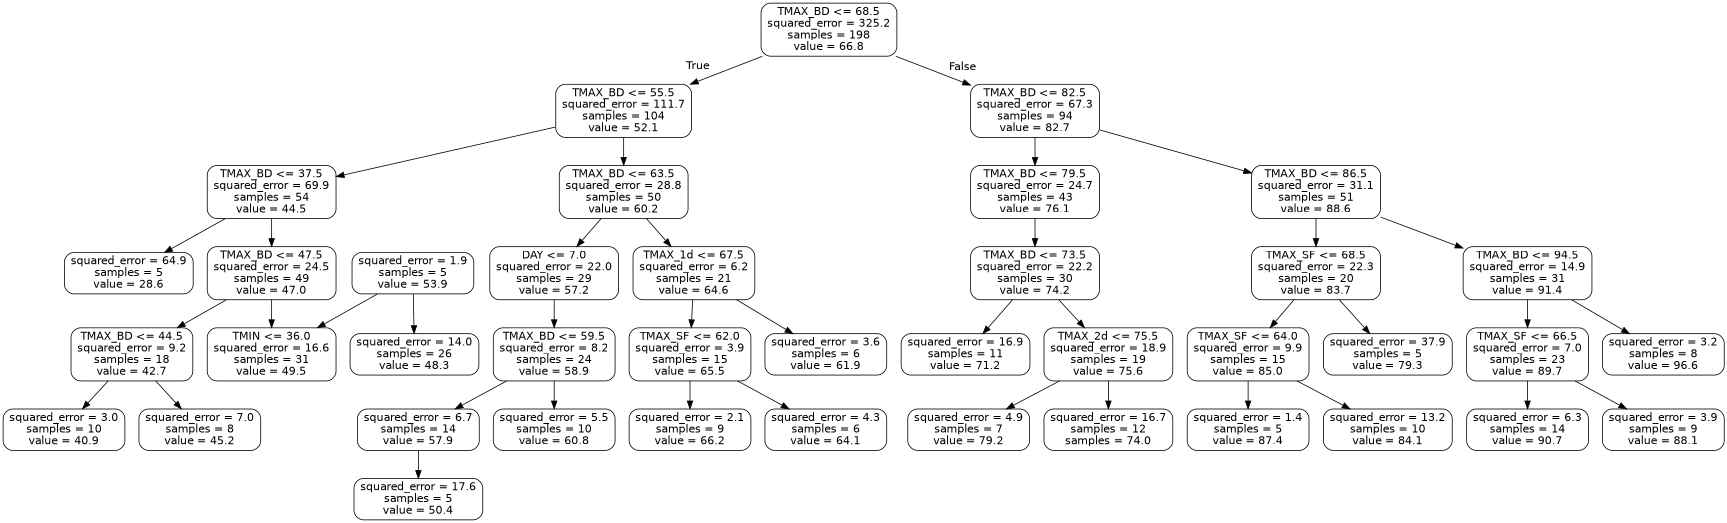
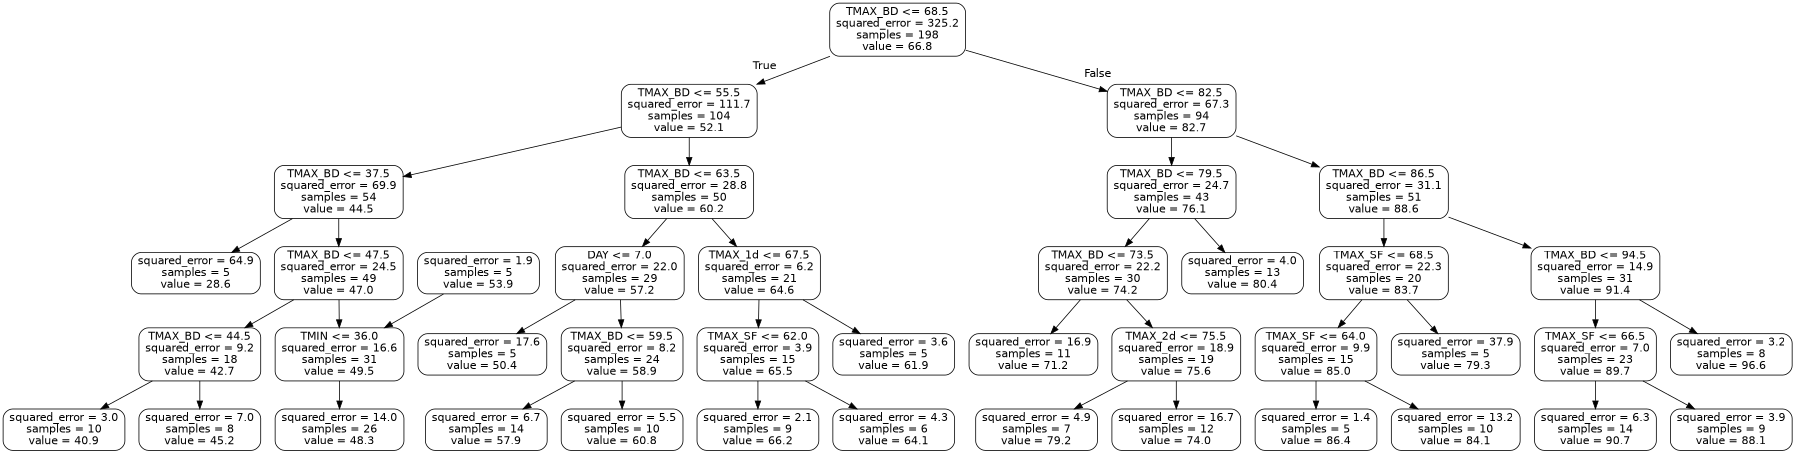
  digraph {
    node [color=black fontname=helvetica shape=box style=rounded]
    edge [fontname=helvetica]
    n1 [label="TMAX_BD <= 68.5\nsquared_error = 325.2\nsamples = 198\nvalue = 66.8"]
    n2 [label="TMAX_BD <= 55.5\nsquared_error = 111.7\nsamples = 104\nvalue = 52.1"]
    n3 [label="TMAX_BD <= 82.5\nsquared_error = 67.3\nsamples = 94\nvalue = 82.7"]
    n4 [label="TMAX_BD <= 37.5\nsquared_error = 69.9\nsamples = 54\nvalue = 44.5"]
    n5 [label="TMAX_BD <= 63.5\nsquared_error = 28.8\nsamples = 50\nvalue = 60.2"]
    n6 [label="TMAX_BD <= 79.5\nsquared_error = 24.7\nsamples = 43\nvalue = 76.1"]
    n7 [label="TMAX_BD <= 86.5\nsquared_error = 31.1\nsamples = 51\nvalue = 88.6"]
    n8 [label="squared_error = 64.9\nsamples = 5\nvalue = 28.6"]
    n9 [label="TMAX_BD <= 47.5\nsquared_error = 24.5\nsamples = 49\nvalue = 47.0"]
    n10 [label="DAY <= 7.0\nsquared_error = 22.0\nsamples = 29\nvalue = 57.2"]
    n11 [label="TMAX_1d <= 67.5\nsquared_error = 6.2\nsamples = 21\nvalue = 64.6"]
    n12 [label="TMAX_BD <= 44.5\nsquared_error = 9.2\nsamples = 18\nvalue = 42.7"]
    n13 [label="TMIN <= 36.0\nsquared_error = 16.6\nsamples = 31\nvalue = 49.5"]
    n14 [label="squared_error = 3.0\nsamples = 10\nvalue = 40.9"]
    n15 [label="squared_error = 7.0\nsamples = 8\nvalue = 45.2"]
    n16 [label="squared_error = 14.0\nsamples = 26\nvalue = 48.3"]
    n17 [label="squared_error = 1.9\nsamples = 5\nvalue = 53.9"]
    n18 [label="squared_error = 17.6\nsamples = 5\nvalue = 50.4"]
    n19 [label="TMAX_BD <= 59.5\nsquared_error = 8.2\nsamples = 24\nvalue = 58.9"]
    n20 [label="TMAX_SF <= 62.0\nsquared_error = 3.9\nsamples = 15\nvalue = 65.5"]
-   n21 [label="squared_error = 3.6\nsamples = 6\nvalue = 61.9"]
+   n21 [label="squared_error = 3.6\nsamples = 5\nvalue = 61.9"]
    n22 [label="squared_error = 6.7\nsamples = 14\nvalue = 57.9"]
    n23 [label="squared_error = 5.5\nsamples = 10\nvalue = 60.8"]
    n24 [label="squared_error = 2.1\nsamples = 9\nvalue = 66.2"]
    n25 [label="squared_error = 4.3\nsamples = 6\nvalue = 64.1"]
    n26 [label="TMAX_BD <= 73.5\nsquared_error = 22.2\nsamples = 30\nvalue = 74.2"]
+   n27 [label="squared_error = 4.0\nsamples = 13\nvalue = 80.4"]
    n28 [label="TMAX_SF <= 68.5\nsquared_error = 22.3\nsamples = 20\nvalue = 83.7"]
    n29 [label="TMAX_BD <= 94.5\nsquared_error = 14.9\nsamples = 31\nvalue = 91.4"]
    n30 [label="squared_error = 16.9\nsamples = 11\nvalue = 71.2"]
    n31 [label="TMAX_2d <= 75.5\nsquared_error = 18.9\nsamples = 19\nvalue = 75.6"]
    n32 [label="squared_error = 4.9\nsamples = 7\nvalue = 79.2"]
-   n33 [label="squared_error = 16.7\nsamples = 12\nsamples = 74.0"]
+   n33 [label="squared_error = 16.7\nsamples = 12\nvalue = 74.0"]
    n34 [label="TMAX_SF <= 64.0\nsquared_error = 9.9\nsamples = 15\nvalue = 85.0"]
    n35 [label="squared_error = 37.9\nsamples = 5\nvalue = 79.3"]
    n36 [label="TMAX_SF <= 66.5\nsquared_error = 7.0\nsamples = 23\nvalue = 89.7"]
    n37 [label="squared_error = 3.2\nsamples = 8\nvalue = 96.6"]
-   n38 [label="squared_error = 1.4\nsamples = 5\nvalue = 87.4"]
+   n38 [label="squared_error = 1.4\nsamples = 5\nvalue = 86.4"]
    n39 [label="squared_error = 13.2\nsamples = 10\nvalue = 84.1"]
    n40 [label="squared_error = 6.3\nsamples = 14\nvalue = 90.7"]
    n41 [label="squared_error = 3.9\nsamples = 9\nvalue = 88.1"]
    n1 -> n2 [headlabel=True labelangle=45 labeldistance=2.5]
    n1 -> n3 [headlabel=False labelangle=-45 labeldistance=2.5]
    n2 -> n4
    n2 -> n5
    n3 -> n6
    n3 -> n7
    n4 -> n8
    n4 -> n9
    n5 -> n10
    n5 -> n11
    n6 -> n26
+   n6 -> n27
    n7 -> n28
    n7 -> n29
    n9 -> n12
    n9 -> n13
-   n22 -> n18
+   n10 -> n18
    n10 -> n19
    n11 -> n20
    n11 -> n21
    n12 -> n14
    n12 -> n15
-   n17 -> n16
+   n13 -> n16
    n17 -> n13
    n19 -> n22
    n19 -> n23
    n20 -> n24
    n20 -> n25
    n26 -> n30
    n26 -> n31
    n28 -> n34
    n28 -> n35
    n29 -> n36
    n29 -> n37
    n31 -> n32
    n31 -> n33
    n34 -> n38
    n34 -> n39
    n36 -> n40
    n36 -> n41
  }
